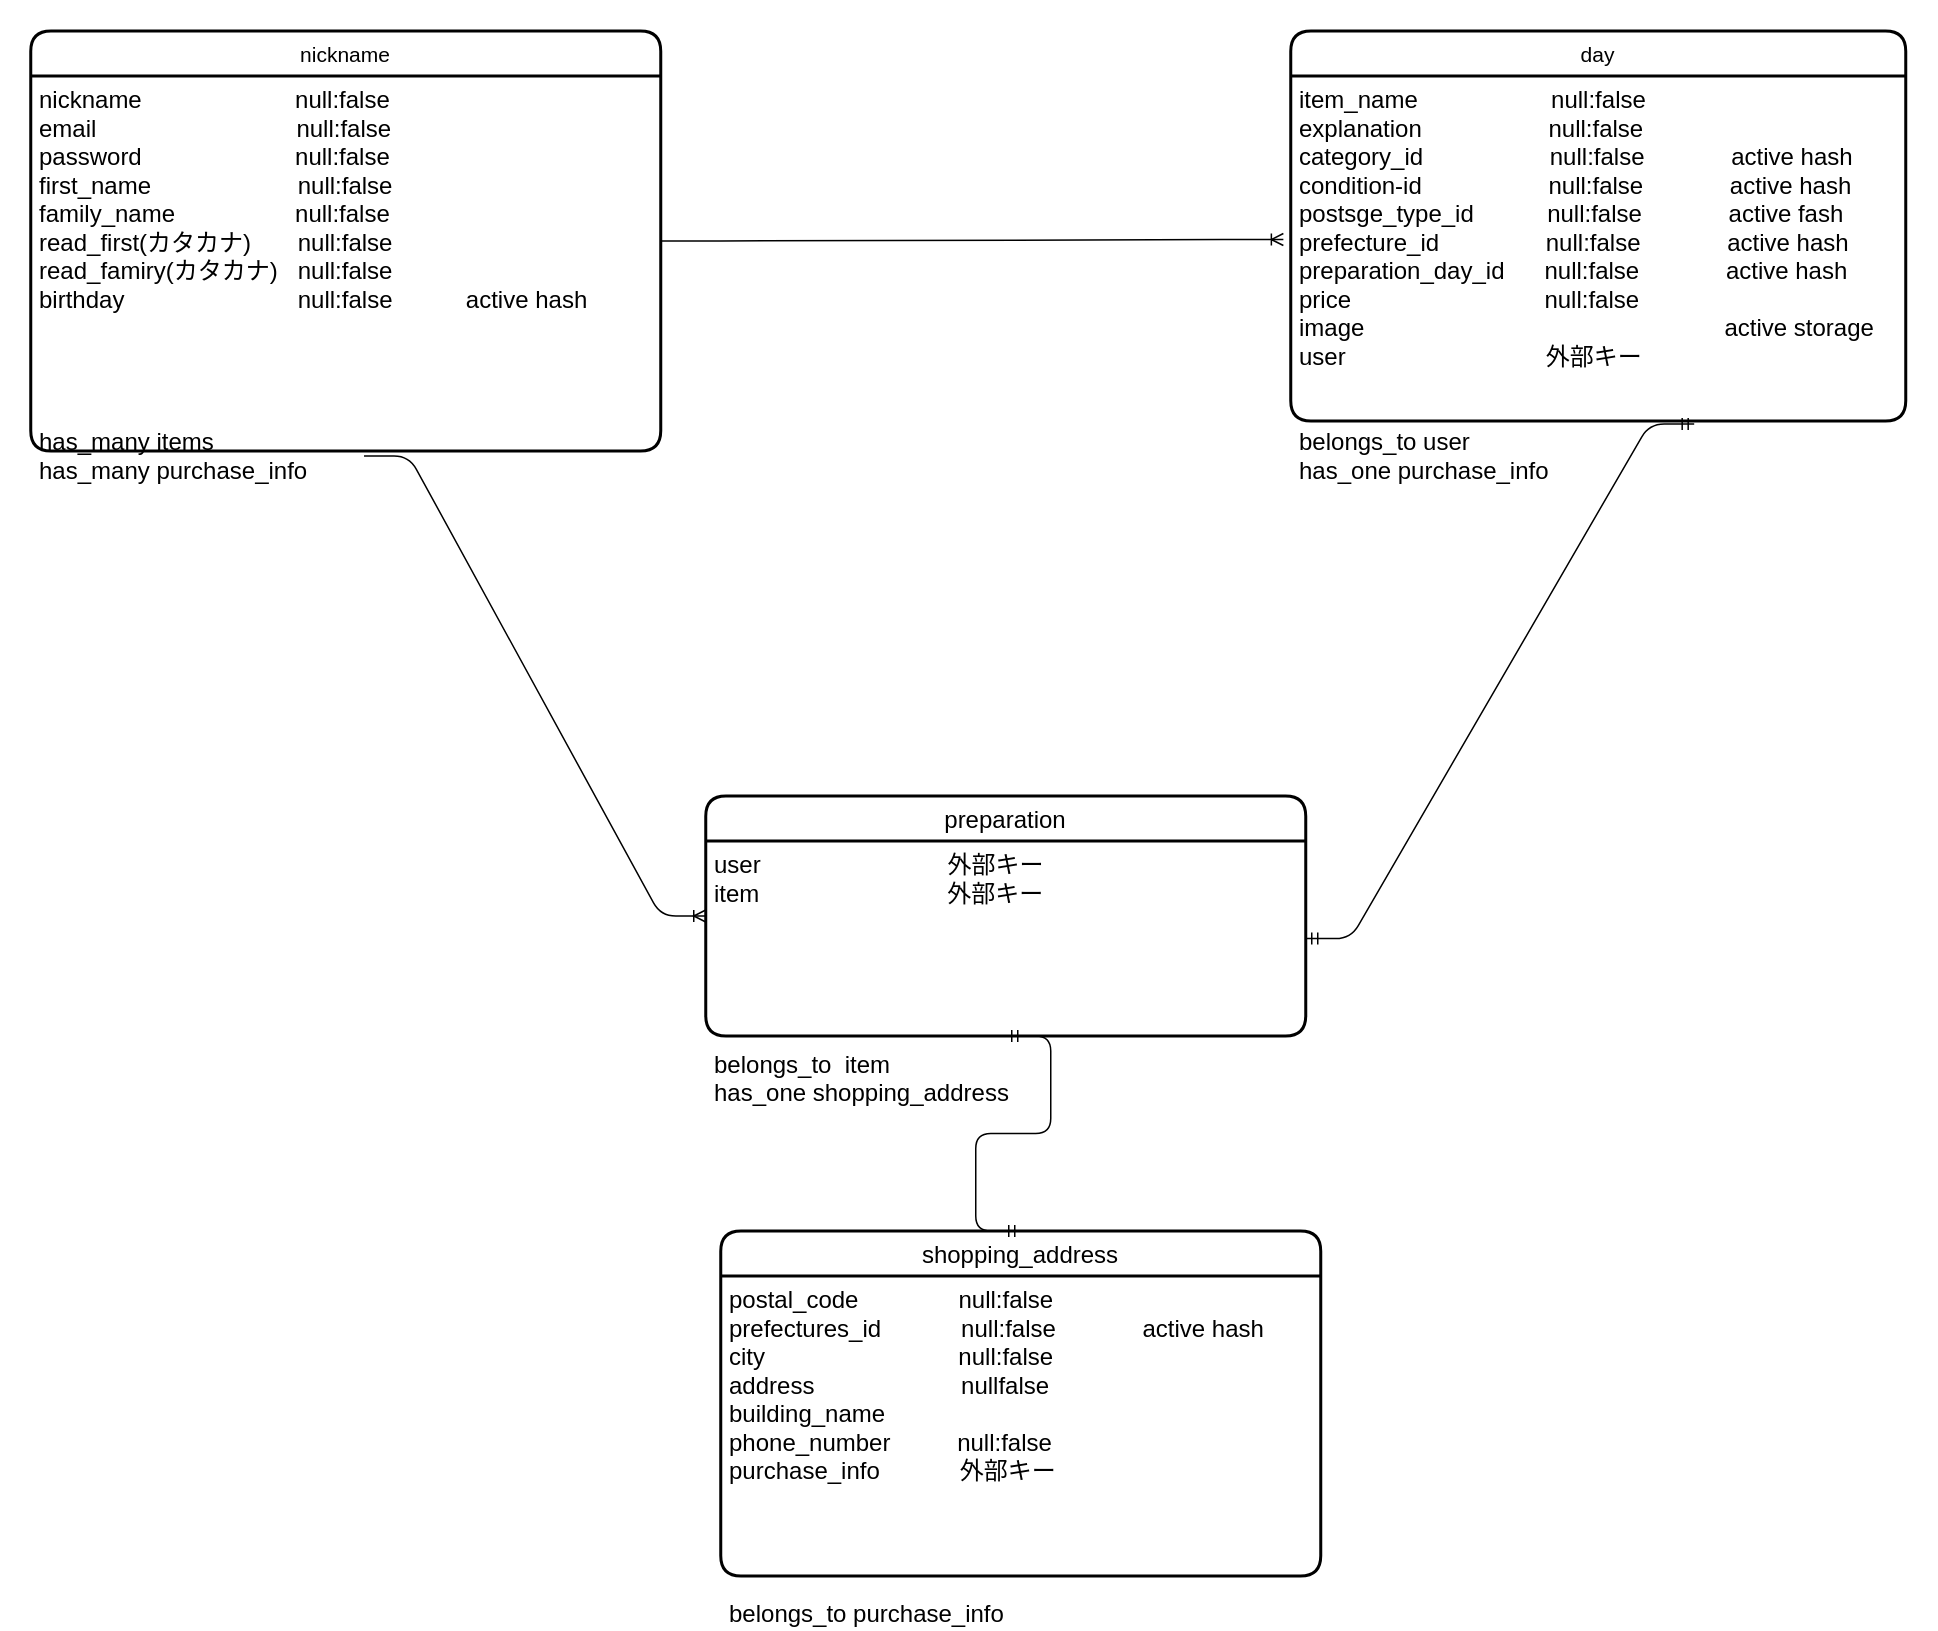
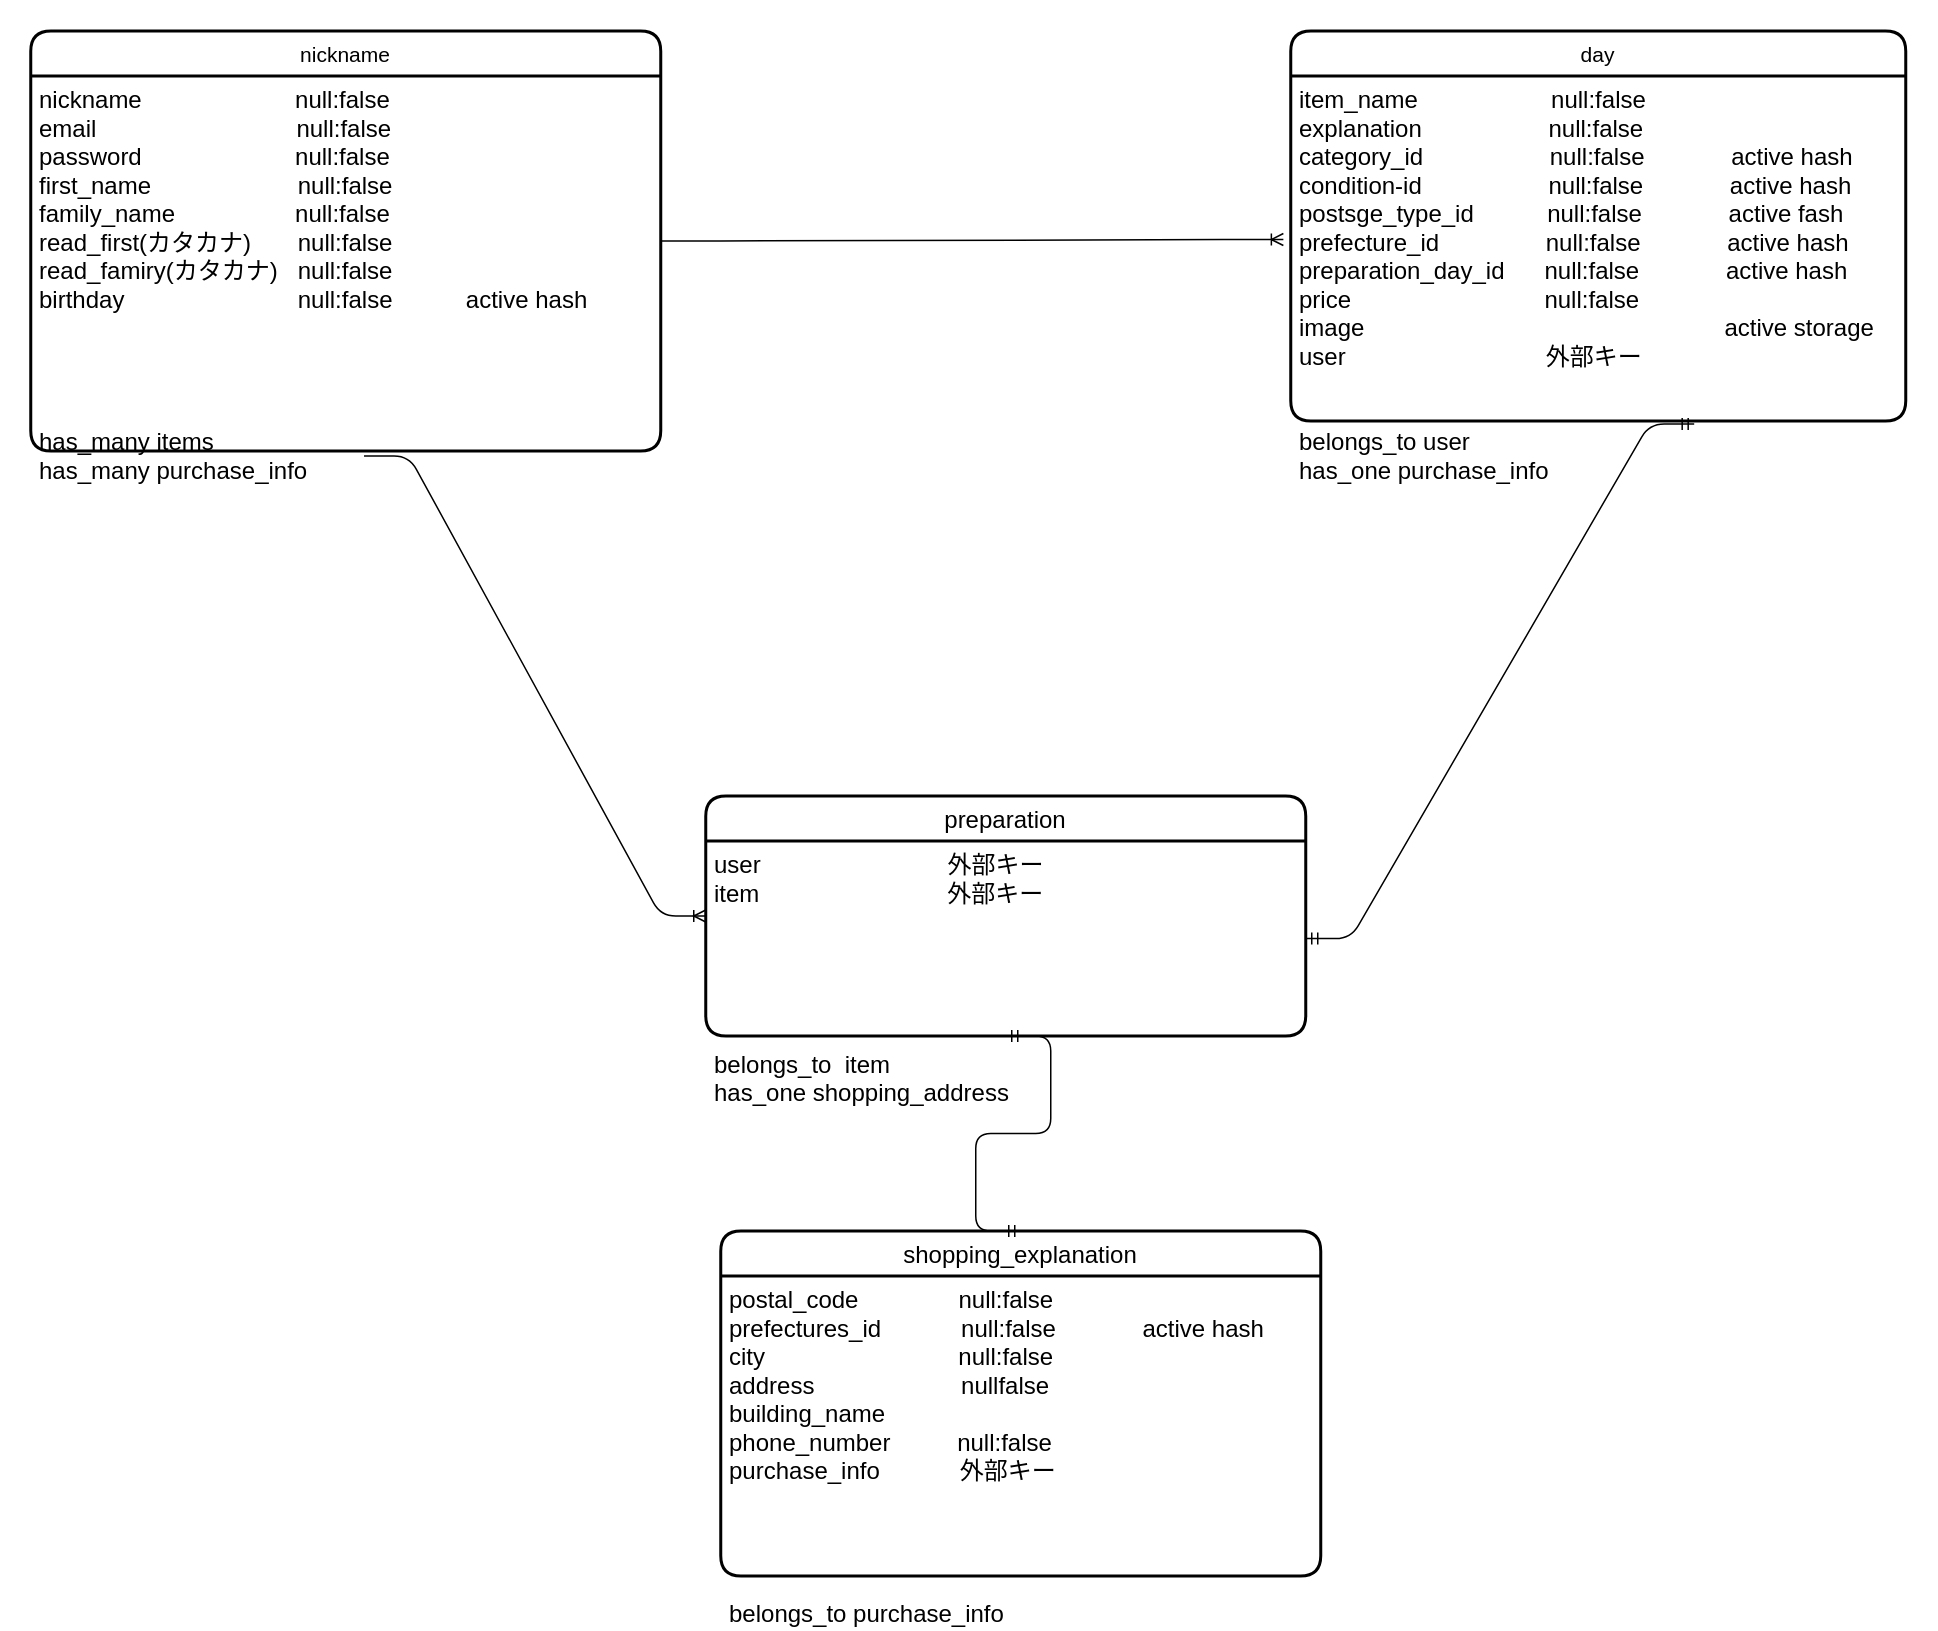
  <mxCell id="0" />
  <mxCell id="1" parent="0" />
  <mxCell id="2" value="nickname" style="swimlane;childLayout=stackLayout;horizontal=1;startSize=30;horizontalStack=0;rounded=1;fontSize=14;fontStyle=0;strokeWidth=2;resizeParent=0;resizeLast=1;shadow=0;dashed=0;align=center;dashPattern=1 2;labelBackgroundColor=none;" parent="1" vertex="1"><mxGeometry x="20" y="20" width="420" height="280" as="geometry" /></mxCell>
  <mxCell id="3" value="nickname                       null:false&#10;email                              null:false&#10;password                       null:false&#10;first_name                      null:false&#10;family_name                  null:false&#10;read_first(カタカナ)       null:false&#10;read_famiry(カタカナ)   null:false&#10;birthday                          null:false           active hash         &#10; &#10;&#10;　&#10;&#10;has_many items&#10;has_many purchase_info　　&#10;&#10;" style="align=left;strokeColor=none;fillColor=none;spacingLeft=4;fontSize=16;verticalAlign=top;resizable=0;rotatable=0;part=1;" parent="2" vertex="1"><mxGeometry y="30" width="420" height="250" as="geometry" /></mxCell>
  <mxCell id="4" value="day" style="swimlane;childLayout=stackLayout;horizontal=1;startSize=30;horizontalStack=0;rounded=1;fontSize=14;fontStyle=0;strokeWidth=2;resizeParent=0;resizeLast=1;shadow=0;dashed=0;align=center;dashPattern=1 2;labelBackgroundColor=none;" parent="1" vertex="1"><mxGeometry x="860" y="20" width="410" height="260" as="geometry" /></mxCell>
  <mxCell id="5" value="item_name                    null:false&#10;explanation                   null:false&#10;category_id                   null:false             active hash&#10;condition-id                   null:false             active hash&#10;postsge_type_id           null:false             active fash&#10;prefecture_id                null:false             active hash&#10;preparation_day_id      null:false             active hash&#10;price                             null:false&#10;image                                                      active storage&#10;user                              外部キー                        &#10;&#10;&#10;belongs_to user&#10;has_one purchase_info&#10;&#10;" style="align=left;strokeColor=none;fillColor=none;spacingLeft=4;fontSize=16;verticalAlign=top;resizable=0;rotatable=0;part=1;" parent="4" vertex="1"><mxGeometry y="30" width="410" height="230" as="geometry" /></mxCell>
  <mxCell id="6" value="" style="edgeStyle=entityRelationEdgeStyle;fontSize=12;html=1;endArrow=ERoneToMany;entryX=-0.012;entryY=0.474;entryDx=0;entryDy=0;entryPerimeter=0;" parent="1" target="5" edge="1"><mxGeometry width="100" height="100" relative="1" as="geometry"><mxPoint x="440" y="160" as="sourcePoint" /><mxPoint x="850" y="160" as="targetPoint" /></mxGeometry></mxCell>
  <mxCell id="7" value="preparation" style="swimlane;childLayout=stackLayout;horizontal=1;startSize=30;horizontalStack=0;rounded=1;fontSize=16;fontStyle=0;strokeWidth=2;resizeParent=0;resizeLast=1;shadow=0;dashed=0;align=center;dashPattern=1 2;labelBackgroundColor=none;" parent="1" vertex="1"><mxGeometry x="470" y="530" width="400" height="160" as="geometry" /></mxCell>
  <mxCell id="8" value="user                            外部キー&#10;item　　　　　　　   外部キー&#10;&#10;&#10;&#10;&#10;&#10;belongs_to  item&#10;has_one shopping_address" style="align=left;strokeColor=none;fillColor=none;spacingLeft=4;fontSize=16;verticalAlign=top;resizable=0;rotatable=0;part=1;" parent="7" vertex="1"><mxGeometry y="30" width="400" height="130" as="geometry" /></mxCell>
  <mxCell id="9" value="" style="edgeStyle=entityRelationEdgeStyle;fontSize=12;html=1;endArrow=ERmandOne;startArrow=ERmandOne;exitX=1;exitY=0.5;exitDx=0;exitDy=0;entryX=0.656;entryY=1.009;entryDx=0;entryDy=0;entryPerimeter=0;" parent="1" source="8" target="5" edge="1"><mxGeometry width="100" height="100" relative="1" as="geometry"><mxPoint x="860" y="609" as="sourcePoint" /><mxPoint x="1138" y="290" as="targetPoint" /></mxGeometry></mxCell>
  <mxCell id="10" value="" style="edgeStyle=entityRelationEdgeStyle;fontSize=12;html=1;endArrow=ERoneToMany;entryX=0;entryY=0.5;entryDx=0;entryDy=0;exitX=0.529;exitY=1.013;exitDx=0;exitDy=0;exitPerimeter=0;" parent="1" source="3" target="7" edge="1"><mxGeometry width="100" height="100" relative="1" as="geometry"><mxPoint x="240" y="290" as="sourcePoint" /><mxPoint x="550" y="390" as="targetPoint" /></mxGeometry></mxCell>
- <mxCell id="11" value="shopping_address" style="swimlane;childLayout=stackLayout;horizontal=1;startSize=30;horizontalStack=0;rounded=1;fontSize=16;fontStyle=0;strokeWidth=2;resizeParent=0;resizeLast=1;shadow=0;dashed=0;align=center;dashPattern=1 2;labelBackgroundColor=none;" parent="1" vertex="1"><mxGeometry x="480" y="820" width="400" height="230" as="geometry" /></mxCell>
+ <mxCell id="11" value="shopping_explanation" style="swimlane;childLayout=stackLayout;horizontal=1;startSize=30;horizontalStack=0;rounded=1;fontSize=16;fontStyle=0;strokeWidth=2;resizeParent=0;resizeLast=1;shadow=0;dashed=0;align=center;dashPattern=1 2;labelBackgroundColor=none;" parent="1" vertex="1"><mxGeometry x="480" y="820" width="400" height="230" as="geometry" /></mxCell>
  <mxCell id="12" value="postal_code               null:false             &#10;prefectures_id            null:false             active hash&#10;city                             null:false&#10;address                      nullfalse&#10;building_name&#10;phone_number          null:false &#10;purchase_info            外部キー&#10;&#10;&#10;&#10;&#10;belongs_to purchase_info&#10;&#10;&#10;                       " style="align=left;strokeColor=none;fillColor=none;spacingLeft=4;fontSize=16;verticalAlign=top;resizable=0;rotatable=0;part=1;" parent="11" vertex="1"><mxGeometry y="30" width="400" height="200" as="geometry" /></mxCell>
  <mxCell id="13" value="" style="edgeStyle=entityRelationEdgeStyle;fontSize=12;html=1;endArrow=ERmandOne;startArrow=ERmandOne;exitX=0.5;exitY=0;exitDx=0;exitDy=0;entryX=0.5;entryY=1;entryDx=0;entryDy=0;" parent="1" source="11" target="8" edge="1"><mxGeometry width="100" height="100" relative="1" as="geometry"><mxPoint x="810" y="760" as="sourcePoint" /><mxPoint x="910" y="660" as="targetPoint" /></mxGeometry></mxCell>
